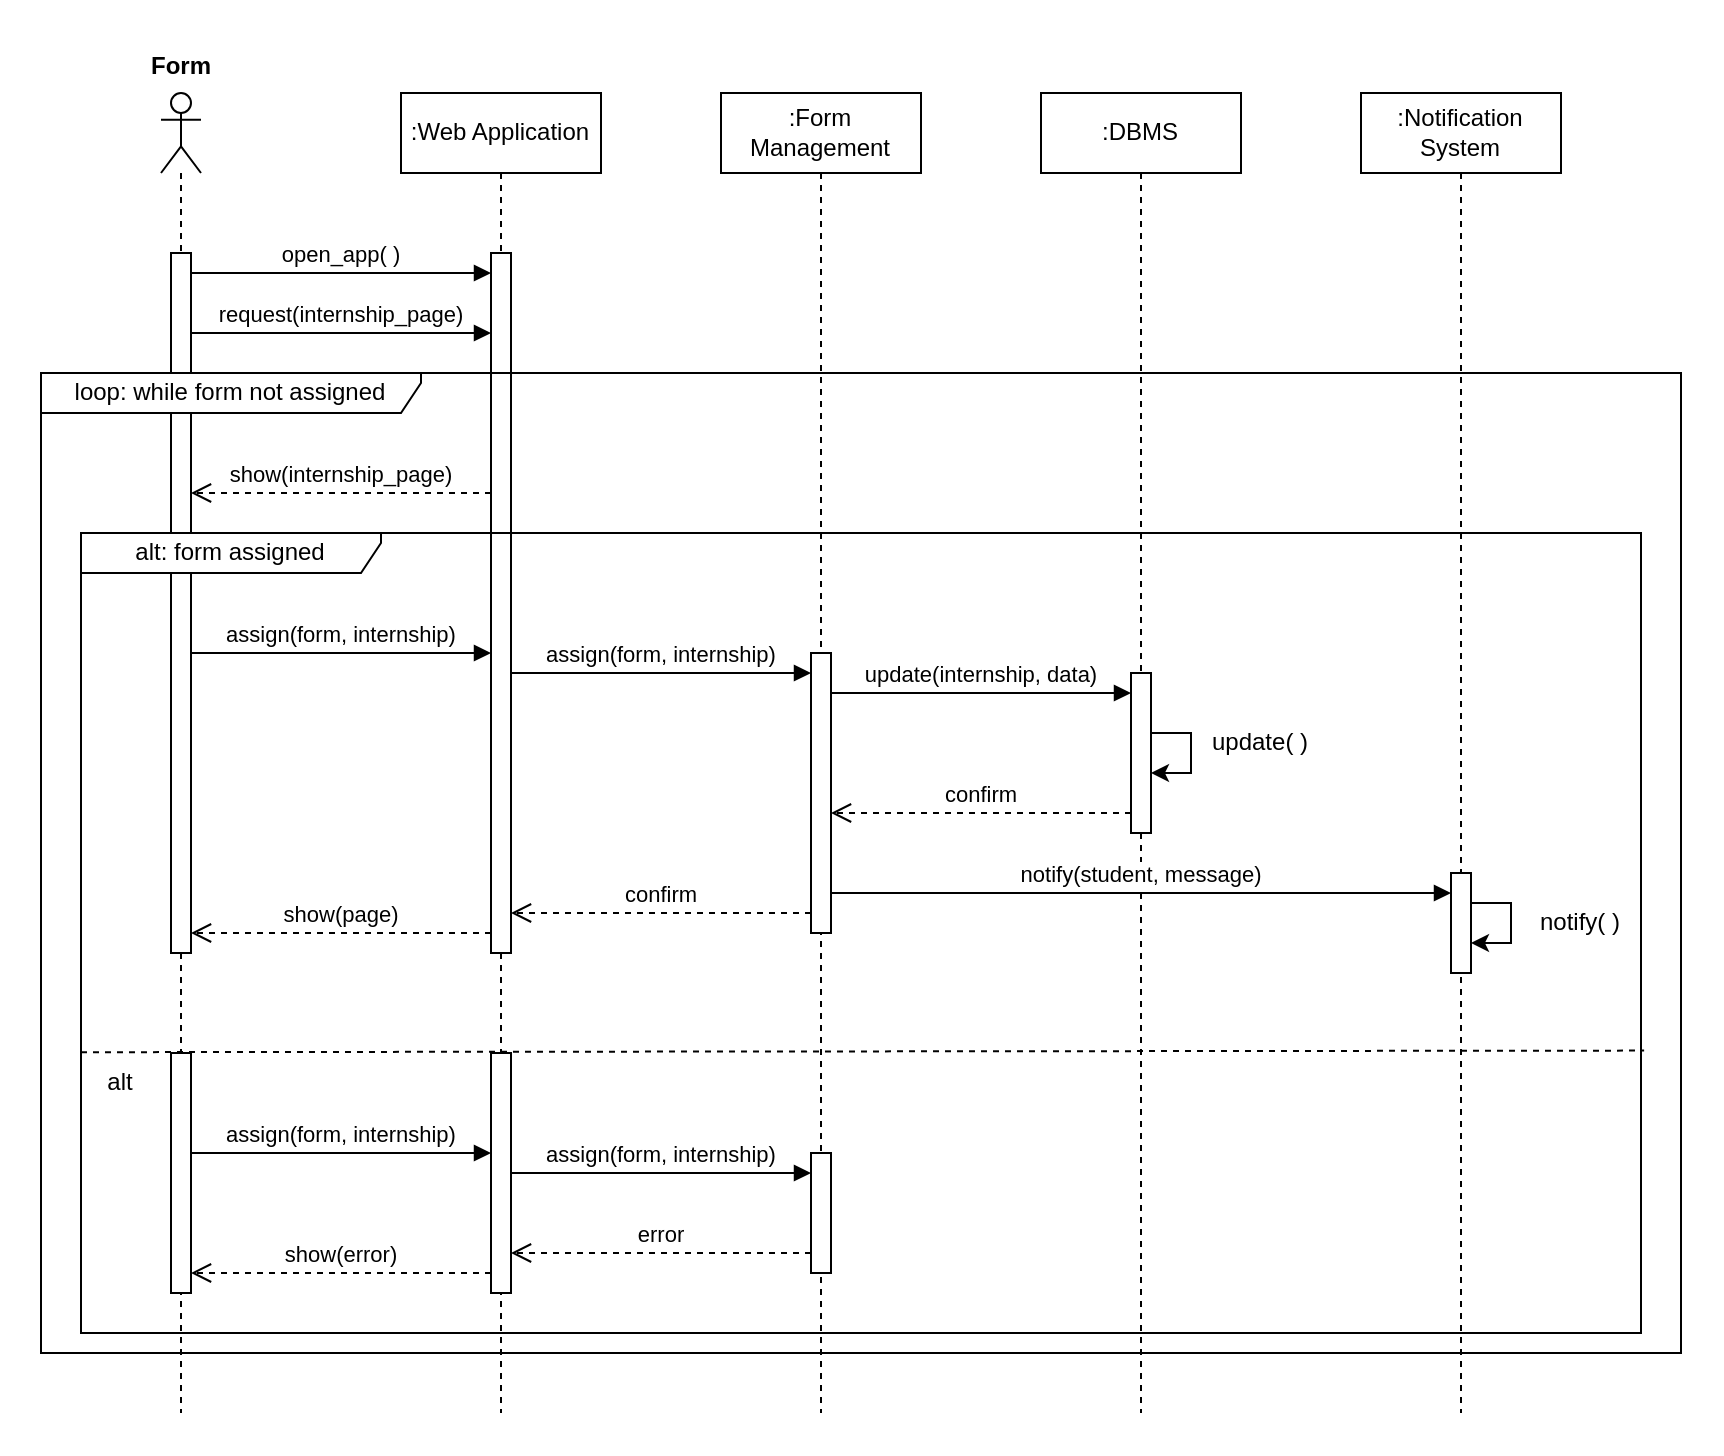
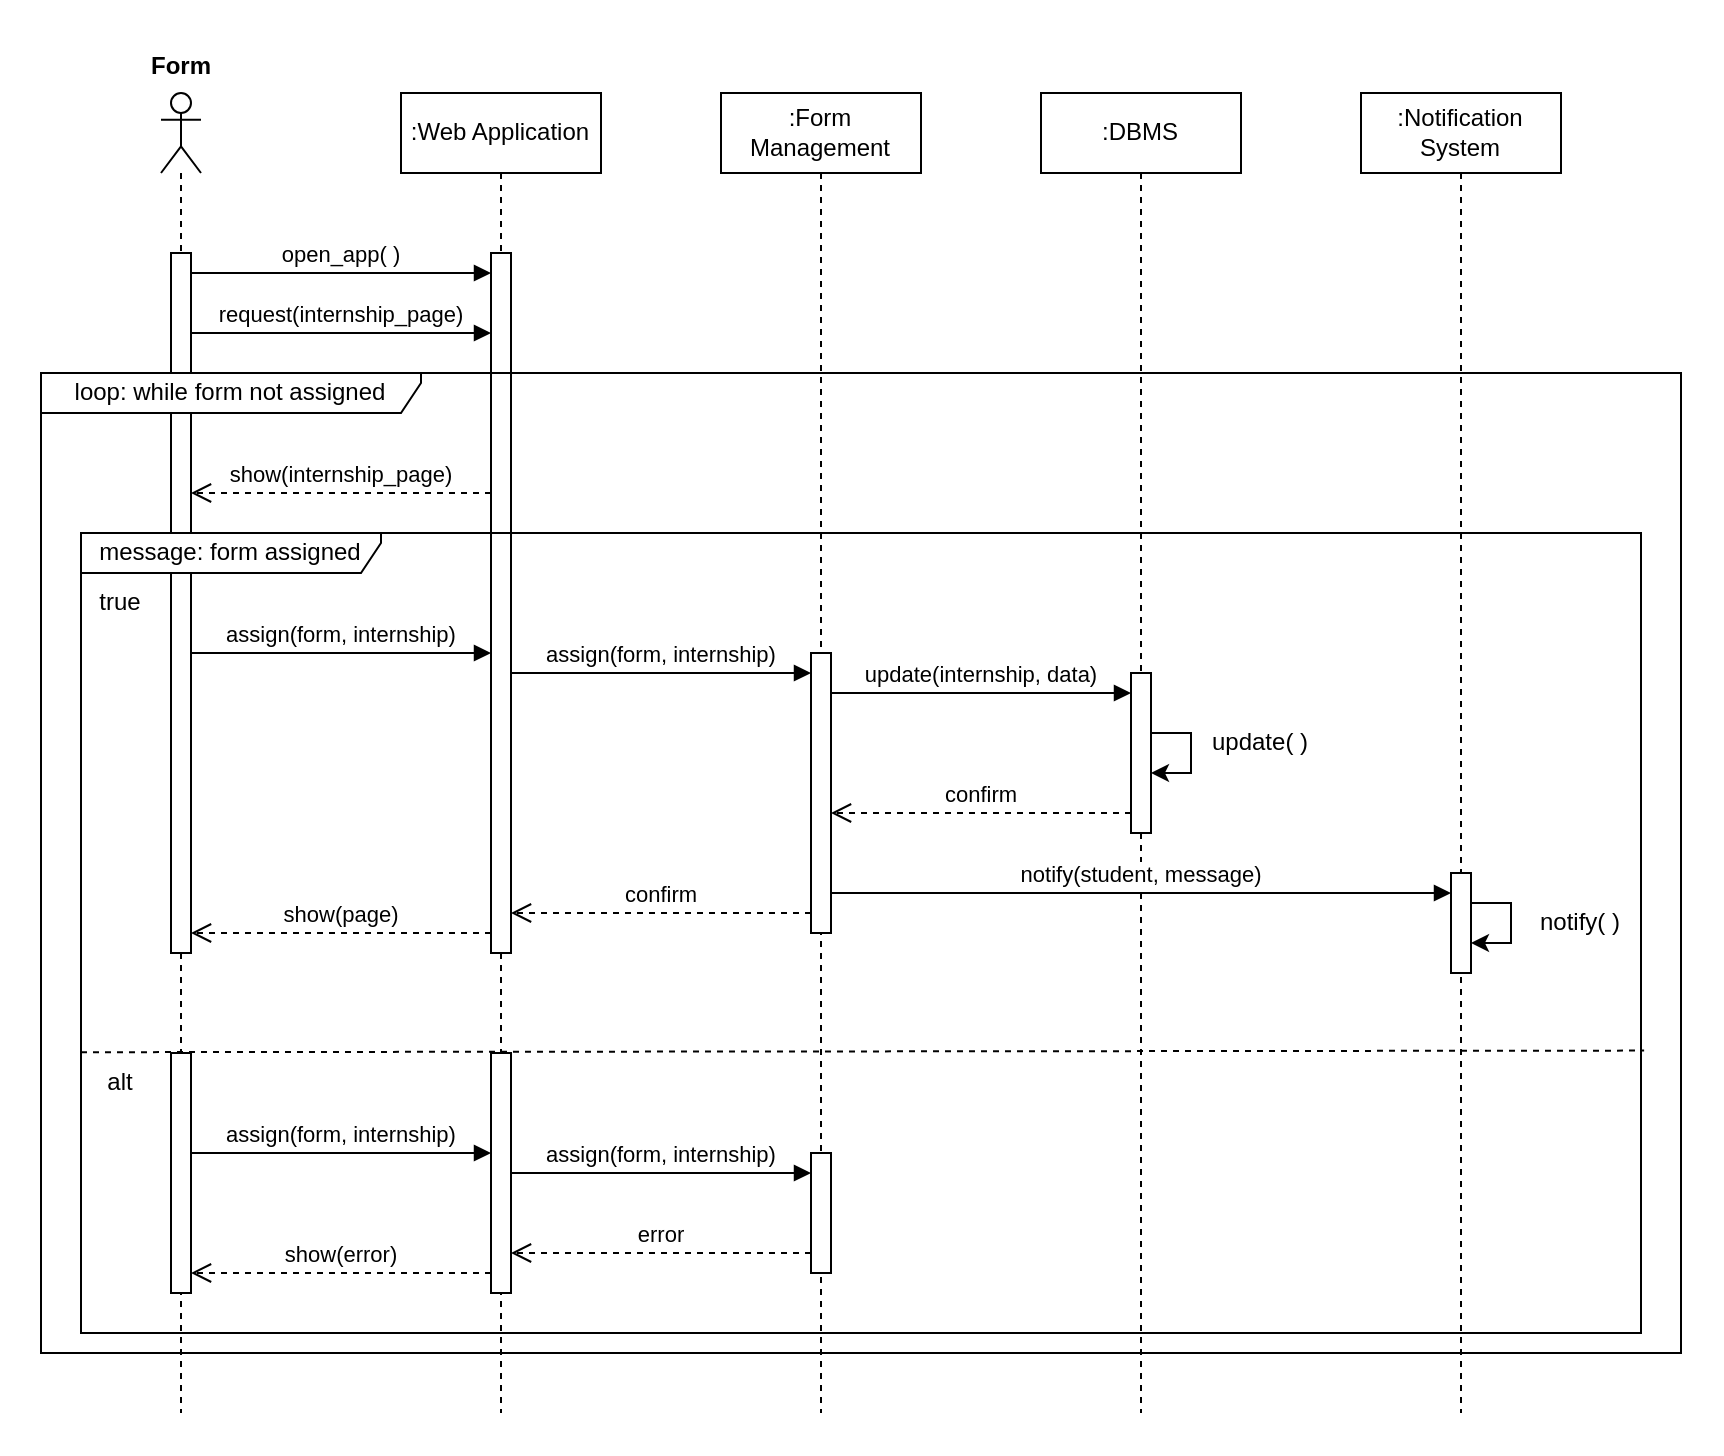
  <mxCell id="0" />
  <mxCell id="1" parent="0" />
  <mxCell id="2" value="" style="shape=umlLifeline;perimeter=lifelinePerimeter;whiteSpace=wrap;html=1;container=1;dropTarget=0;collapsible=0;recursiveResize=0;outlineConnect=0;portConstraint=eastwest;newEdgeStyle={&quot;curved&quot;:0,&quot;rounded&quot;:0};participant=umlActor;" vertex="1" parent="1"><mxGeometry x="80" y="46" width="20" height="660" as="geometry" /></mxCell>
  <mxCell id="3" value="" style="html=1;points=[[0,0,0,0,5],[0,1,0,0,-5],[1,0,0,0,5],[1,1,0,0,-5]];perimeter=orthogonalPerimeter;outlineConnect=0;targetShapes=umlLifeline;portConstraint=eastwest;newEdgeStyle={&quot;curved&quot;:0,&quot;rounded&quot;:0};" vertex="1" parent="2"><mxGeometry x="5" y="80" width="10" height="350" as="geometry" /></mxCell>
  <mxCell id="4" value="Form" style="text;align=center;fontStyle=1;verticalAlign=middle;spacingLeft=3;spacingRight=3;strokeColor=none;rotatable=0;points=[[0,0.5],[1,0.5]];portConstraint=eastwest;html=1;" vertex="1" parent="1"><mxGeometry x="50" y="20" width="80" height="26" as="geometry" /></mxCell>
  <mxCell id="5" value=":Web Application" style="shape=umlLifeline;perimeter=lifelinePerimeter;whiteSpace=wrap;html=1;container=1;dropTarget=0;collapsible=0;recursiveResize=0;outlineConnect=0;portConstraint=eastwest;newEdgeStyle={&quot;curved&quot;:0,&quot;rounded&quot;:0};" vertex="1" parent="1"><mxGeometry x="200" y="46" width="100" height="660" as="geometry" /></mxCell>
  <mxCell id="6" value="" style="html=1;points=[[0,0,0,0,5],[0,1,0,0,-5],[1,0,0,0,5],[1,1,0,0,-5]];perimeter=orthogonalPerimeter;outlineConnect=0;targetShapes=umlLifeline;portConstraint=eastwest;newEdgeStyle={&quot;curved&quot;:0,&quot;rounded&quot;:0};" vertex="1" parent="5"><mxGeometry x="45" y="80" width="10" height="350" as="geometry" /></mxCell>
  <mxCell id="7" value="open_app( )" style="html=1;verticalAlign=bottom;endArrow=block;curved=0;rounded=0;" edge="1" parent="1" target="6"><mxGeometry width="80" relative="1" as="geometry"><mxPoint x="95" y="136" as="sourcePoint" /><mxPoint x="175" y="136" as="targetPoint" /></mxGeometry></mxCell>
  <mxCell id="8" value="assign(form, internship)" style="html=1;verticalAlign=bottom;endArrow=block;curved=0;rounded=0;" edge="1" parent="1"><mxGeometry width="80" relative="1" as="geometry"><mxPoint x="95" y="326" as="sourcePoint" /><mxPoint x="245" y="326" as="targetPoint" /></mxGeometry></mxCell>
  <mxCell id="9" value=":Form Management" style="shape=umlLifeline;perimeter=lifelinePerimeter;whiteSpace=wrap;html=1;container=1;dropTarget=0;collapsible=0;recursiveResize=0;outlineConnect=0;portConstraint=eastwest;newEdgeStyle={&quot;curved&quot;:0,&quot;rounded&quot;:0};" vertex="1" parent="1"><mxGeometry x="360" y="46" width="100" height="660" as="geometry" /></mxCell>
  <mxCell id="10" value="" style="html=1;points=[[0,0,0,0,5],[0,1,0,0,-5],[1,0,0,0,5],[1,1,0,0,-5]];perimeter=orthogonalPerimeter;outlineConnect=0;targetShapes=umlLifeline;portConstraint=eastwest;newEdgeStyle={&quot;curved&quot;:0,&quot;rounded&quot;:0};" vertex="1" parent="9"><mxGeometry x="45" y="280" width="10" height="140" as="geometry" /></mxCell>
  <mxCell id="11" value="assign(form, internship)" style="html=1;verticalAlign=bottom;endArrow=block;curved=0;rounded=0;" edge="1" parent="1"><mxGeometry width="80" relative="1" as="geometry"><mxPoint x="255" y="336" as="sourcePoint" /><mxPoint x="405" y="336" as="targetPoint" /></mxGeometry></mxCell>
  <mxCell id="12" value=":DBMS" style="shape=umlLifeline;perimeter=lifelinePerimeter;whiteSpace=wrap;html=1;container=1;dropTarget=0;collapsible=0;recursiveResize=0;outlineConnect=0;portConstraint=eastwest;newEdgeStyle={&quot;curved&quot;:0,&quot;rounded&quot;:0};" vertex="1" parent="1"><mxGeometry x="520" y="46" width="100" height="660" as="geometry" /></mxCell>
  <mxCell id="13" value="" style="html=1;points=[[0,0,0,0,5],[0,1,0,0,-5],[1,0,0,0,5],[1,1,0,0,-5]];perimeter=orthogonalPerimeter;outlineConnect=0;targetShapes=umlLifeline;portConstraint=eastwest;newEdgeStyle={&quot;curved&quot;:0,&quot;rounded&quot;:0};" vertex="1" parent="12"><mxGeometry x="45" y="290" width="10" height="80" as="geometry" /></mxCell>
  <mxCell id="14" style="edgeStyle=orthogonalEdgeStyle;rounded=0;orthogonalLoop=1;jettySize=auto;html=1;curved=0;" edge="1" parent="12" source="13" target="13"><mxGeometry relative="1" as="geometry" /></mxCell>
  <mxCell id="15" value=":Notification System" style="shape=umlLifeline;perimeter=lifelinePerimeter;whiteSpace=wrap;html=1;container=1;dropTarget=0;collapsible=0;recursiveResize=0;outlineConnect=0;portConstraint=eastwest;newEdgeStyle={&quot;curved&quot;:0,&quot;rounded&quot;:0};" vertex="1" parent="1"><mxGeometry x="680" y="46" width="100" height="660" as="geometry" /></mxCell>
  <mxCell id="16" value="" style="html=1;points=[[0,0,0,0,5],[0,1,0,0,-5],[1,0,0,0,5],[1,1,0,0,-5]];perimeter=orthogonalPerimeter;outlineConnect=0;targetShapes=umlLifeline;portConstraint=eastwest;newEdgeStyle={&quot;curved&quot;:0,&quot;rounded&quot;:0};" vertex="1" parent="15"><mxGeometry x="45" y="390" width="10" height="50" as="geometry" /></mxCell>
  <mxCell id="17" style="edgeStyle=orthogonalEdgeStyle;rounded=0;orthogonalLoop=1;jettySize=auto;html=1;curved=0;" edge="1" parent="15" source="16" target="16"><mxGeometry relative="1" as="geometry" /></mxCell>
  <mxCell id="18" value="update(internship, data)" style="html=1;verticalAlign=bottom;endArrow=block;curved=0;rounded=0;" edge="1" parent="1"><mxGeometry width="80" relative="1" as="geometry"><mxPoint x="415" y="346" as="sourcePoint" /><mxPoint x="565" y="346" as="targetPoint" /></mxGeometry></mxCell>
  <mxCell id="19" value="update( )" style="text;html=1;align=center;verticalAlign=middle;whiteSpace=wrap;rounded=0;" vertex="1" parent="1"><mxGeometry x="600" y="356" width="60" height="30" as="geometry" /></mxCell>
  <mxCell id="20" value="notify(student, message)" style="html=1;verticalAlign=bottom;endArrow=block;curved=0;rounded=0;" edge="1" parent="1" target="16"><mxGeometry width="80" relative="1" as="geometry"><mxPoint x="415" y="446" as="sourcePoint" /><mxPoint x="565" y="446" as="targetPoint" /></mxGeometry></mxCell>
  <mxCell id="21" value="confirm" style="html=1;verticalAlign=bottom;endArrow=open;dashed=1;endSize=8;curved=0;rounded=0;" edge="1" parent="1" target="10"><mxGeometry relative="1" as="geometry"><mxPoint x="565" y="406" as="sourcePoint" /><mxPoint x="485" y="406" as="targetPoint" /></mxGeometry></mxCell>
  <mxCell id="22" value="confirm" style="html=1;verticalAlign=bottom;endArrow=open;dashed=1;endSize=8;curved=0;rounded=0;" edge="1" parent="1"><mxGeometry relative="1" as="geometry"><mxPoint x="405" y="456" as="sourcePoint" /><mxPoint x="255" y="456" as="targetPoint" /></mxGeometry></mxCell>
  <mxCell id="23" value="show(page)" style="html=1;verticalAlign=bottom;endArrow=open;dashed=1;endSize=8;curved=0;rounded=0;" edge="1" parent="1"><mxGeometry relative="1" as="geometry"><mxPoint x="245" y="466" as="sourcePoint" /><mxPoint x="95" y="466" as="targetPoint" /></mxGeometry></mxCell>
  <mxCell id="24" value="notify( )" style="text;html=1;align=center;verticalAlign=middle;whiteSpace=wrap;rounded=0;" vertex="1" parent="1"><mxGeometry x="760" y="446" width="60" height="30" as="geometry" /></mxCell>
  <mxCell id="25" value="request(internship_page)" style="html=1;verticalAlign=bottom;endArrow=block;curved=0;rounded=0;" edge="1" parent="1"><mxGeometry width="80" relative="1" as="geometry"><mxPoint x="95" y="166" as="sourcePoint" /><mxPoint x="245" y="166" as="targetPoint" /></mxGeometry></mxCell>
  <mxCell id="26" value="show(internship_page)" style="html=1;verticalAlign=bottom;endArrow=open;dashed=1;endSize=8;curved=0;rounded=0;" edge="1" parent="1"><mxGeometry relative="1" as="geometry"><mxPoint x="245" y="246" as="sourcePoint" /><mxPoint x="95" y="246" as="targetPoint" /></mxGeometry></mxCell>
  <mxCell id="27" value="loop: while form not assigned" style="shape=umlFrame;whiteSpace=wrap;html=1;pointerEvents=0;width=190;height=20;" vertex="1" parent="1"><mxGeometry x="20" y="186" width="820" height="490" as="geometry" /></mxCell>
- <mxCell id="28" value="alt: form assigned" style="shape=umlFrame;whiteSpace=wrap;html=1;pointerEvents=0;width=150;height=20;" vertex="1" parent="1"><mxGeometry x="40" y="266" width="780" height="400" as="geometry" /></mxCell>
+ <mxCell id="28" value="message: form assigned" style="shape=umlFrame;whiteSpace=wrap;html=1;pointerEvents=0;width=150;height=20;" vertex="1" parent="1"><mxGeometry x="40" y="266" width="780" height="400" as="geometry" /></mxCell>
  <mxCell id="29" value="assign(form, internship)" style="html=1;verticalAlign=bottom;endArrow=block;curved=0;rounded=0;" edge="1" parent="1"><mxGeometry width="80" relative="1" as="geometry"><mxPoint x="95" y="576" as="sourcePoint" /><mxPoint x="245" y="576" as="targetPoint" /></mxGeometry></mxCell>
  <mxCell id="30" value="assign(form, internship)" style="html=1;verticalAlign=bottom;endArrow=block;curved=0;rounded=0;" edge="1" parent="1"><mxGeometry width="80" relative="1" as="geometry"><mxPoint x="255" y="586" as="sourcePoint" /><mxPoint x="405" y="586" as="targetPoint" /></mxGeometry></mxCell>
  <mxCell id="31" value="" style="html=1;points=[[0,0,0,0,5],[0,1,0,0,-5],[1,0,0,0,5],[1,1,0,0,-5]];perimeter=orthogonalPerimeter;outlineConnect=0;targetShapes=umlLifeline;portConstraint=eastwest;newEdgeStyle={&quot;curved&quot;:0,&quot;rounded&quot;:0};" vertex="1" parent="1"><mxGeometry x="85" y="526" width="10" height="120" as="geometry" /></mxCell>
  <mxCell id="32" value="" style="html=1;points=[[0,0,0,0,5],[0,1,0,0,-5],[1,0,0,0,5],[1,1,0,0,-5]];perimeter=orthogonalPerimeter;outlineConnect=0;targetShapes=umlLifeline;portConstraint=eastwest;newEdgeStyle={&quot;curved&quot;:0,&quot;rounded&quot;:0};" vertex="1" parent="1"><mxGeometry x="245" y="526" width="10" height="120" as="geometry" /></mxCell>
  <mxCell id="33" value="" style="html=1;points=[[0,0,0,0,5],[0,1,0,0,-5],[1,0,0,0,5],[1,1,0,0,-5]];perimeter=orthogonalPerimeter;outlineConnect=0;targetShapes=umlLifeline;portConstraint=eastwest;newEdgeStyle={&quot;curved&quot;:0,&quot;rounded&quot;:0};" vertex="1" parent="1"><mxGeometry x="405" y="576" width="10" height="60" as="geometry" /></mxCell>
  <mxCell id="34" value="error" style="html=1;verticalAlign=bottom;endArrow=open;dashed=1;endSize=8;curved=0;rounded=0;" edge="1" parent="1"><mxGeometry relative="1" as="geometry"><mxPoint x="405" y="626" as="sourcePoint" /><mxPoint x="255" y="626" as="targetPoint" /></mxGeometry></mxCell>
  <mxCell id="35" value="show(error)" style="html=1;verticalAlign=bottom;endArrow=open;dashed=1;endSize=8;curved=0;rounded=0;" edge="1" parent="1"><mxGeometry relative="1" as="geometry"><mxPoint x="245" y="636" as="sourcePoint" /><mxPoint x="95" y="636" as="targetPoint" /></mxGeometry></mxCell>
  <mxCell id="36" value="" style="endArrow=none;dashed=1;html=1;rounded=0;exitX=0;exitY=0.649;exitDx=0;exitDy=0;exitPerimeter=0;entryX=1.002;entryY=0.647;entryDx=0;entryDy=0;entryPerimeter=0;" edge="1" parent="1" source="28" target="28"><mxGeometry width="50" height="50" relative="1" as="geometry"><mxPoint x="420" y="416" as="sourcePoint" /><mxPoint x="470" y="366" as="targetPoint" /></mxGeometry></mxCell>
+ <mxCell id="37" value="true" style="text;html=1;align=center;verticalAlign=middle;whiteSpace=wrap;rounded=0;" vertex="1" parent="1"><mxGeometry x="40" y="286" width="40" height="30" as="geometry" /></mxCell>
  <mxCell id="38" value="alt" style="text;html=1;align=center;verticalAlign=middle;whiteSpace=wrap;rounded=0;" vertex="1" parent="1"><mxGeometry x="40" y="526" width="40" height="30" as="geometry" /></mxCell>
